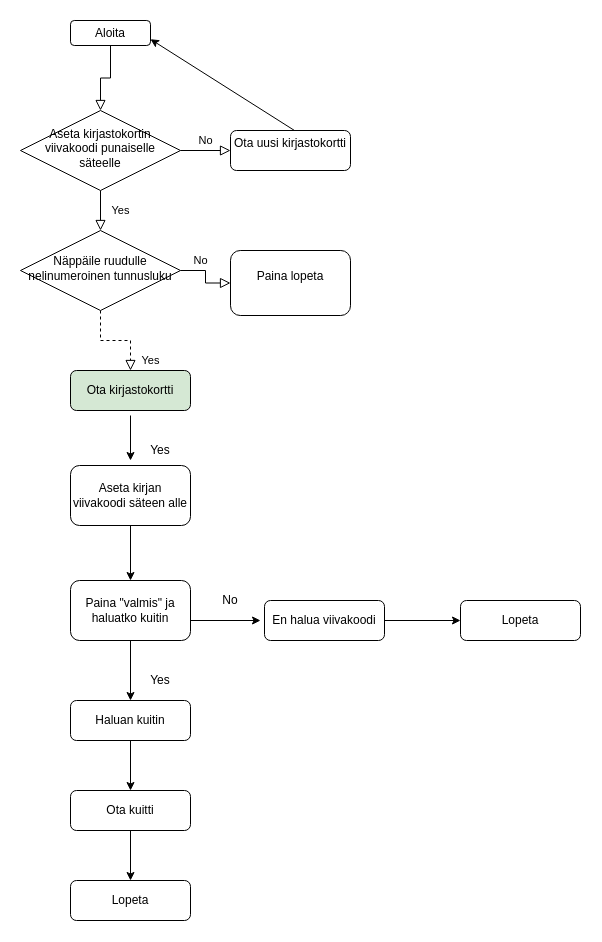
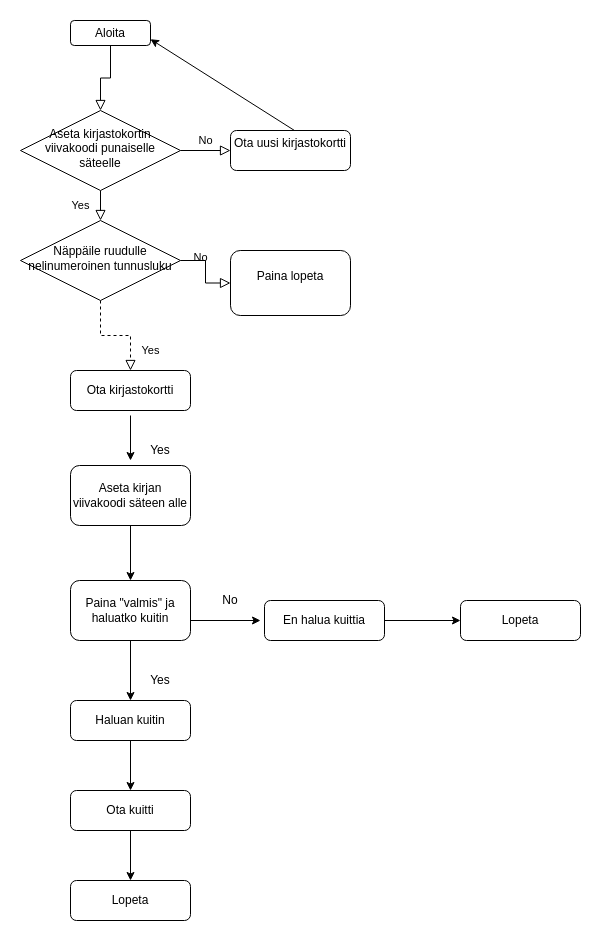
  <mxCell id="0" />
  <mxCell id="1" parent="0" />
  <mxCell id="2" value="" style="rounded=0;html=1;jettySize=auto;orthogonalLoop=1;fontSize=11;endArrow=block;endFill=0;endSize=8;strokeWidth=1;shadow=0;labelBackgroundColor=none;edgeStyle=orthogonalEdgeStyle;" parent="1" source="3" target="6" edge="1"><mxGeometry relative="1" as="geometry" /></mxCell>
  <mxCell id="3" value="&lt;div&gt;Aloita&lt;/div&gt;" style="rounded=1;whiteSpace=wrap;html=1;fontSize=12;glass=0;strokeWidth=1;shadow=0;" parent="1" vertex="1"><mxGeometry x="70" y="20" width="80" height="25" as="geometry" /></mxCell>
  <mxCell id="4" value="Yes" style="rounded=0;html=1;jettySize=auto;orthogonalLoop=1;fontSize=11;endArrow=block;endFill=0;endSize=8;strokeWidth=1;shadow=0;labelBackgroundColor=none;edgeStyle=orthogonalEdgeStyle;" parent="1" source="6" target="10" edge="1"><mxGeometry y="20" relative="1" as="geometry"><mxPoint as="offset" /></mxGeometry></mxCell>
  <mxCell id="5" value="No" style="edgeStyle=orthogonalEdgeStyle;rounded=0;html=1;jettySize=auto;orthogonalLoop=1;fontSize=11;endArrow=block;endFill=0;endSize=8;strokeWidth=1;shadow=0;labelBackgroundColor=none;" parent="1" source="6" target="7" edge="1"><mxGeometry y="10" relative="1" as="geometry"><mxPoint as="offset" /></mxGeometry></mxCell>
  <mxCell id="6" value="Aseta kirjastokortin viivakoodi punaiselle säteelle" style="rhombus;whiteSpace=wrap;html=1;shadow=0;fontFamily=Helvetica;fontSize=12;align=center;strokeWidth=1;spacing=6;spacingTop=-4;" parent="1" vertex="1"><mxGeometry x="20" y="110" width="160" height="80" as="geometry" /></mxCell>
  <mxCell id="7" value="&lt;div&gt;Ota uusi kirjastokortti&lt;/div&gt;&lt;div&gt;&lt;br&gt;&lt;/div&gt;" style="rounded=1;whiteSpace=wrap;html=1;fontSize=12;glass=0;strokeWidth=1;shadow=0;" parent="1" vertex="1"><mxGeometry x="230" y="130" width="120" height="40" as="geometry" /></mxCell>
  <mxCell id="8" value="No" style="rounded=0;html=1;jettySize=auto;orthogonalLoop=1;fontSize=11;endArrow=block;endFill=0;endSize=8;strokeWidth=1;shadow=0;labelBackgroundColor=none;edgeStyle=orthogonalEdgeStyle;dashed=1;" parent="1" source="10" target="11" edge="1"><mxGeometry x="0.333" y="106" relative="1" as="geometry"><mxPoint x="-36" y="-80" as="offset" /></mxGeometry></mxCell>
  <mxCell id="9" value="Yes" style="edgeStyle=orthogonalEdgeStyle;rounded=0;html=1;jettySize=auto;orthogonalLoop=1;fontSize=11;endArrow=block;endFill=0;endSize=8;strokeWidth=1;shadow=0;labelBackgroundColor=none;" parent="1" source="10" target="12" edge="1"><mxGeometry x="-1" y="-95" relative="1" as="geometry"><mxPoint x="-30" y="-5" as="offset" /></mxGeometry></mxCell>
- <mxCell id="10" value="Näppäile ruudulle nelinumeroinen tunnusluku" style="rhombus;whiteSpace=wrap;html=1;shadow=0;fontFamily=Helvetica;fontSize=12;align=center;strokeWidth=1;spacing=6;spacingTop=-4;" parent="1" vertex="1"><mxGeometry x="20" y="230" width="160" height="80" as="geometry" /></mxCell>
- <mxCell id="11" value="Ota kirjastokortti" style="rounded=1;whiteSpace=wrap;html=1;fontSize=12;glass=0;strokeWidth=1;shadow=0;fillColor=#d5e8d4;" parent="1" vertex="1"><mxGeometry x="70" y="370" width="120" height="40" as="geometry" /></mxCell>
+ <mxCell id="10" value="Näppäile ruudulle nelinumeroinen tunnusluku" style="rhombus;whiteSpace=wrap;html=1;shadow=0;fontFamily=Helvetica;fontSize=12;align=center;strokeWidth=1;spacing=6;spacingTop=-4;" parent="1" vertex="1"><mxGeometry x="20" y="220" width="160" height="80" as="geometry" /></mxCell>
+ <mxCell id="11" value="Ota kirjastokortti" style="rounded=1;whiteSpace=wrap;html=1;fontSize=12;glass=0;strokeWidth=1;shadow=0;" parent="1" vertex="1"><mxGeometry x="70" y="370" width="120" height="40" as="geometry" /></mxCell>
  <mxCell id="12" value="&lt;div&gt;Paina lopeta&lt;/div&gt;&lt;div&gt;&lt;br&gt;&lt;/div&gt;" style="rounded=1;whiteSpace=wrap;html=1;fontSize=12;glass=0;strokeWidth=1;shadow=0;" parent="1" vertex="1"><mxGeometry x="230" y="250" width="120" height="65" as="geometry" /></mxCell>
  <mxCell id="13" value="" style="endArrow=classic;html=1;entryX=1;entryY=0.75;entryDx=0;entryDy=0;" edge="1" parent="1" target="3"><mxGeometry width="50" height="50" relative="1" as="geometry"><mxPoint x="294" y="130" as="sourcePoint" /><mxPoint x="200" y="60" as="targetPoint" /></mxGeometry></mxCell>
  <mxCell id="14" value="Aseta kirjan viivakoodi säteen alle" style="rounded=1;whiteSpace=wrap;html=1;" vertex="1" parent="1"><mxGeometry x="70" y="465" width="120" height="60" as="geometry" /></mxCell>
  <mxCell id="15" value="" style="endArrow=classic;html=1;" edge="1" parent="1"><mxGeometry width="50" height="50" relative="1" as="geometry"><mxPoint x="130" y="415" as="sourcePoint" /><mxPoint x="130" y="460" as="targetPoint" /></mxGeometry></mxCell>
  <mxCell id="16" value="Yes" style="text;html=1;strokeColor=none;fillColor=none;align=center;verticalAlign=middle;whiteSpace=wrap;rounded=0;" vertex="1" parent="1"><mxGeometry x="140" y="440" width="40" height="20" as="geometry" /></mxCell>
  <mxCell id="17" value="Paina &quot;valmis&quot; ja haluatko kuitin" style="rounded=1;whiteSpace=wrap;html=1;" vertex="1" parent="1"><mxGeometry x="70" y="580" width="120" height="60" as="geometry" /></mxCell>
  <mxCell id="18" value="" style="endArrow=classic;html=1;entryX=0.5;entryY=0;entryDx=0;entryDy=0;entryPerimeter=0;" edge="1" parent="1" target="17"><mxGeometry width="50" height="50" relative="1" as="geometry"><mxPoint x="130" y="525" as="sourcePoint" /><mxPoint x="180" y="475" as="targetPoint" /></mxGeometry></mxCell>
  <mxCell id="19" value="No" style="text;html=1;strokeColor=none;fillColor=none;align=center;verticalAlign=middle;whiteSpace=wrap;rounded=0;" vertex="1" parent="1"><mxGeometry x="210" y="590" width="40" height="20" as="geometry" /></mxCell>
  <mxCell id="20" style="edgeStyle=orthogonalEdgeStyle;rounded=0;orthogonalLoop=1;jettySize=auto;html=1;exitX=0.5;exitY=1;exitDx=0;exitDy=0;" edge="1" parent="1" source="19" target="19"><mxGeometry relative="1" as="geometry" /></mxCell>
- <mxCell id="21" value="En halua viivakoodi" style="rounded=1;whiteSpace=wrap;html=1;" vertex="1" parent="1"><mxGeometry x="264" y="600" width="120" height="40" as="geometry" /></mxCell>
+ <mxCell id="21" value="En halua kuittia" style="rounded=1;whiteSpace=wrap;html=1;" vertex="1" parent="1"><mxGeometry x="264" y="600" width="120" height="40" as="geometry" /></mxCell>
  <mxCell id="22" value="Haluan kuitin" style="rounded=1;whiteSpace=wrap;html=1;" vertex="1" parent="1"><mxGeometry x="70" y="700" width="120" height="40" as="geometry" /></mxCell>
  <mxCell id="23" value="" style="endArrow=classic;html=1;" edge="1" parent="1"><mxGeometry width="50" height="50" relative="1" as="geometry"><mxPoint x="190" y="620" as="sourcePoint" /><mxPoint x="260" y="620" as="targetPoint" /></mxGeometry></mxCell>
  <mxCell id="24" value="" style="endArrow=classic;html=1;entryX=0.5;entryY=0;entryDx=0;entryDy=0;" edge="1" parent="1" target="22"><mxGeometry width="50" height="50" relative="1" as="geometry"><mxPoint x="130" y="640" as="sourcePoint" /><mxPoint x="180" y="590" as="targetPoint" /></mxGeometry></mxCell>
  <mxCell id="25" value="Yes" style="text;html=1;strokeColor=none;fillColor=none;align=center;verticalAlign=middle;whiteSpace=wrap;rounded=0;" vertex="1" parent="1"><mxGeometry x="140" y="670" width="40" height="20" as="geometry" /></mxCell>
  <mxCell id="26" value="Ota kuitti" style="rounded=1;whiteSpace=wrap;html=1;" vertex="1" parent="1"><mxGeometry x="70" y="790" width="120" height="40" as="geometry" /></mxCell>
  <mxCell id="27" value="" style="endArrow=classic;html=1;entryX=0.5;entryY=0;entryDx=0;entryDy=0;" edge="1" parent="1" target="26"><mxGeometry width="50" height="50" relative="1" as="geometry"><mxPoint x="130" y="740" as="sourcePoint" /><mxPoint x="180" y="690" as="targetPoint" /></mxGeometry></mxCell>
  <mxCell id="28" value="Lopeta" style="rounded=1;whiteSpace=wrap;html=1;" vertex="1" parent="1"><mxGeometry x="460" y="600" width="120" height="40" as="geometry" /></mxCell>
  <mxCell id="29" value="Lopeta" style="rounded=1;whiteSpace=wrap;html=1;" vertex="1" parent="1"><mxGeometry x="70" y="880" width="120" height="40" as="geometry" /></mxCell>
  <mxCell id="30" value="" style="endArrow=classic;html=1;entryX=0;entryY=0.5;entryDx=0;entryDy=0;" edge="1" parent="1" target="28"><mxGeometry width="50" height="50" relative="1" as="geometry"><mxPoint x="384" y="620" as="sourcePoint" /><mxPoint x="434" y="570" as="targetPoint" /></mxGeometry></mxCell>
  <mxCell id="31" value="" style="endArrow=classic;html=1;entryX=0.5;entryY=0;entryDx=0;entryDy=0;" edge="1" parent="1" target="29"><mxGeometry width="50" height="50" relative="1" as="geometry"><mxPoint x="130" y="830" as="sourcePoint" /><mxPoint x="180" y="780" as="targetPoint" /></mxGeometry></mxCell>
